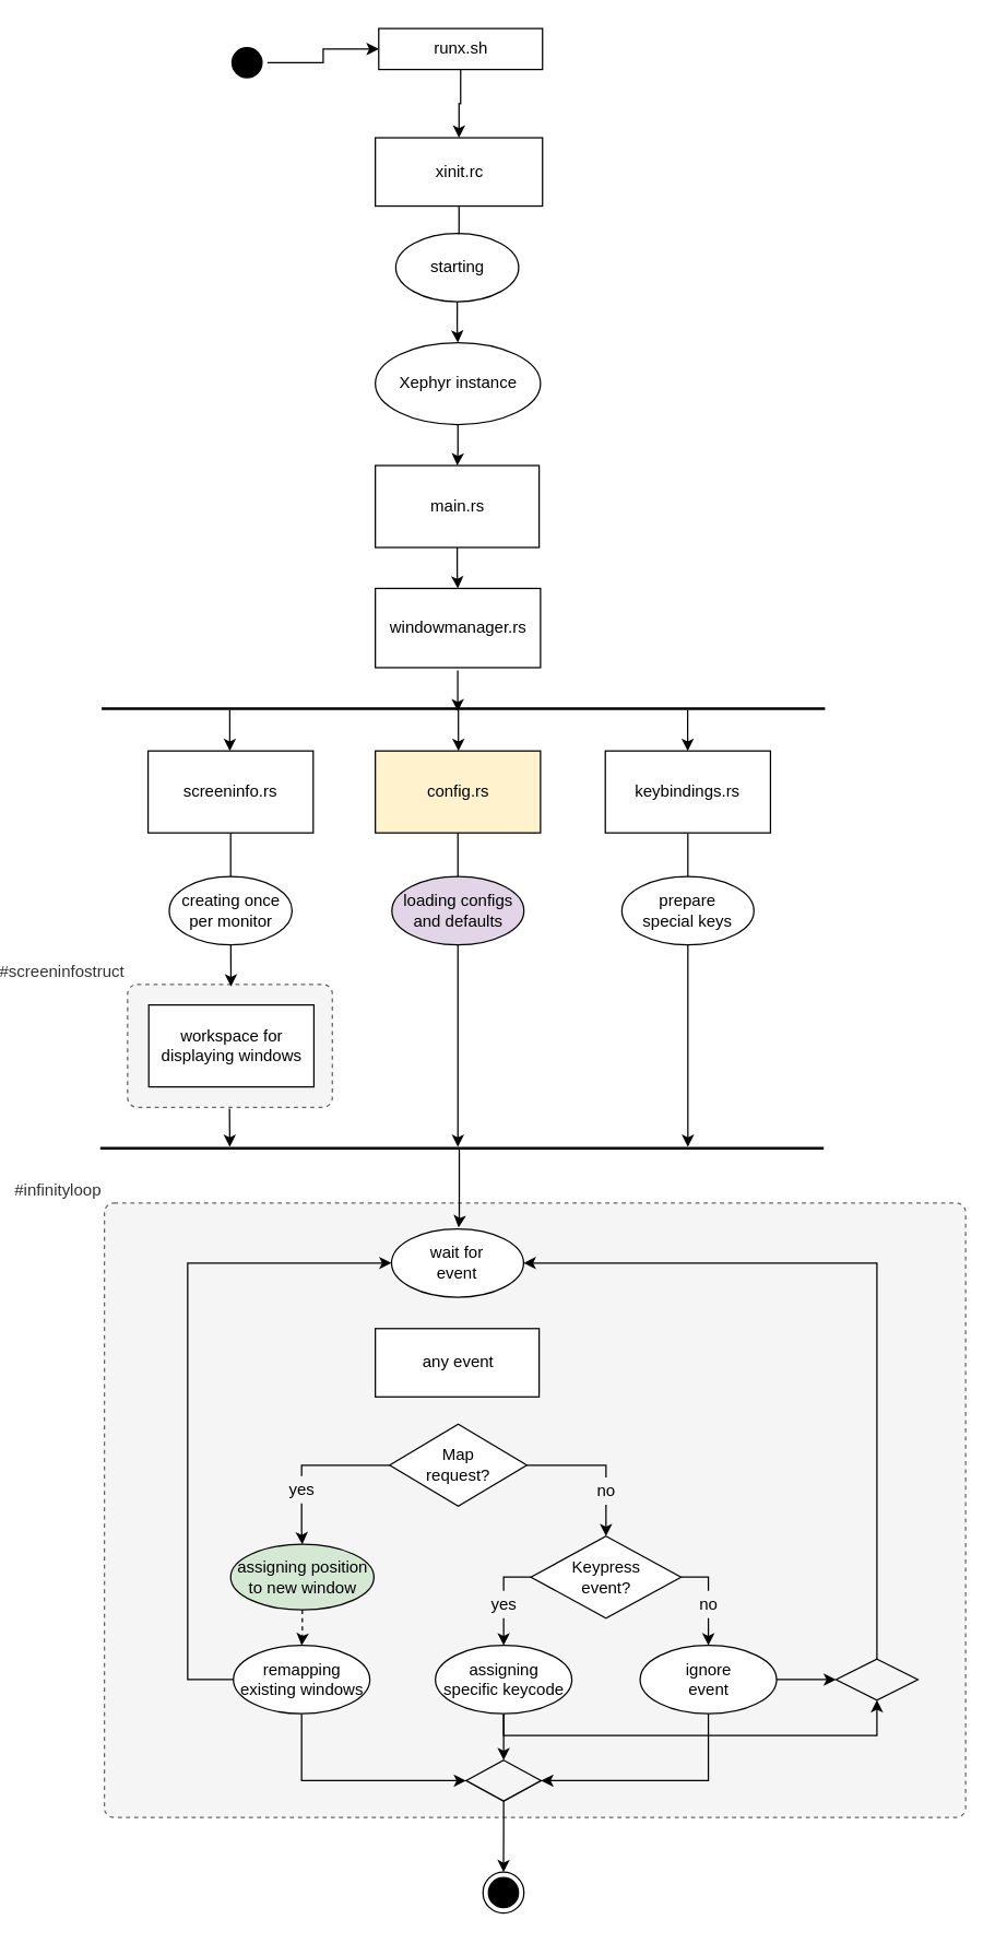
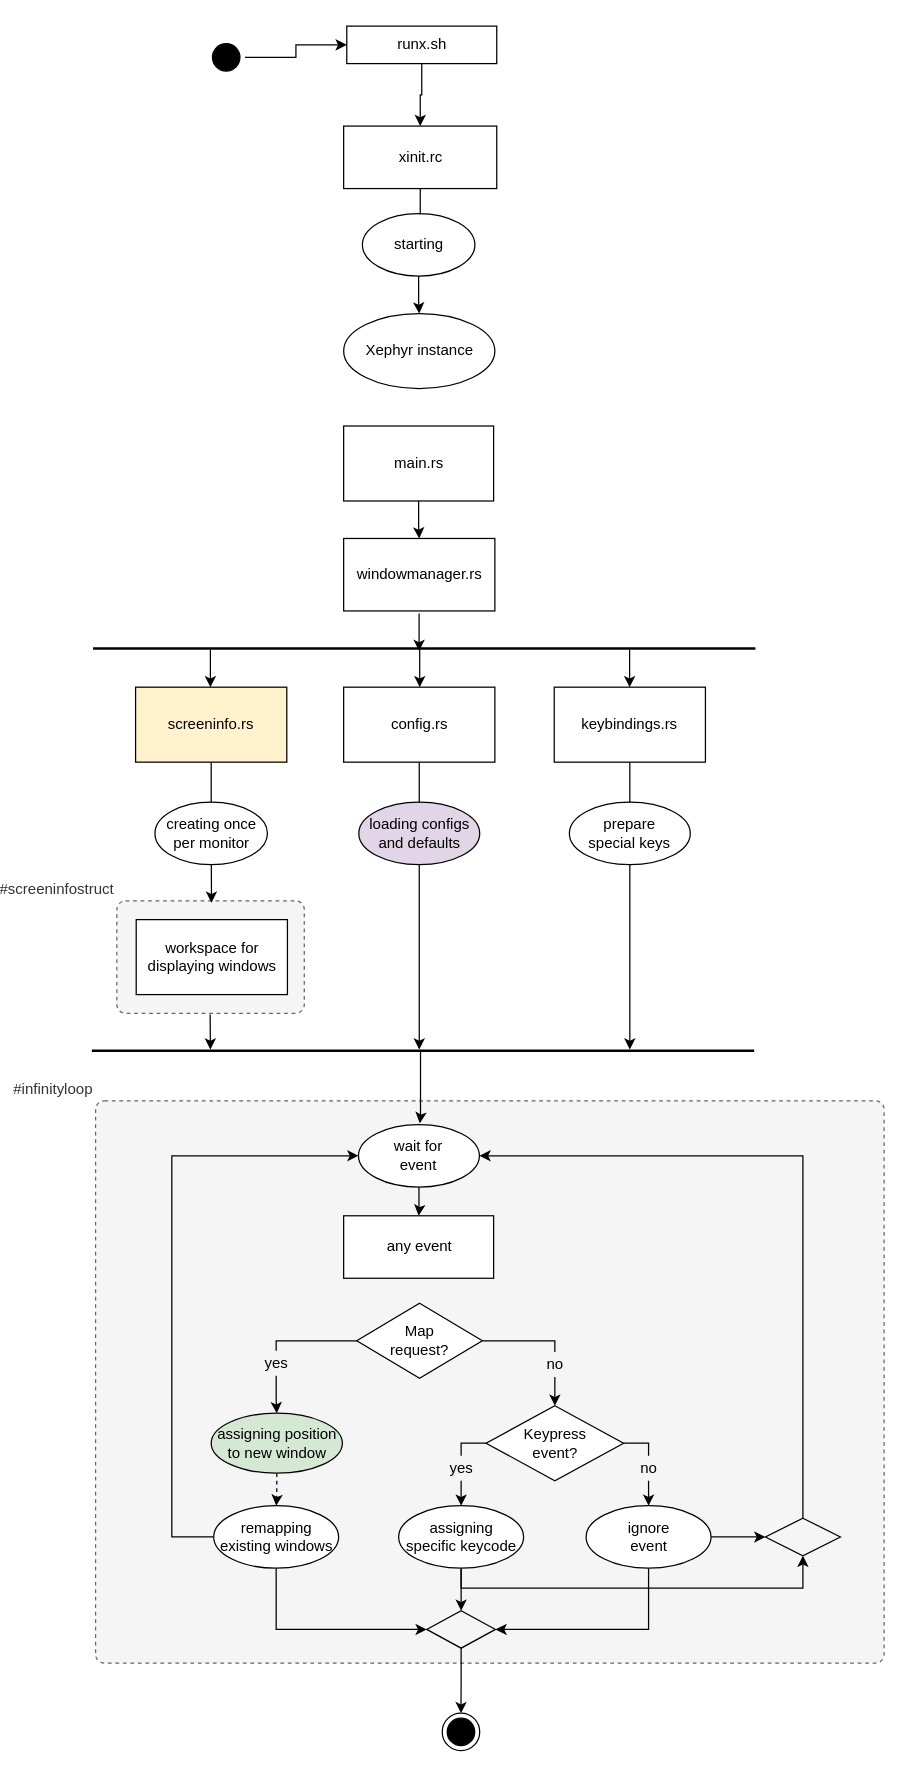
  <mxCell id="0" />
  <mxCell id="1" parent="0" />
  <mxCell id="2" value="#screeninfostruct" style="rounded=1;whiteSpace=wrap;html=1;absoluteArcSize=1;arcSize=14;strokeWidth=1;shadow=0;glass=0;sketch=0;fillStyle=solid;dashed=1;fillColor=#f5f5f5;strokeColor=#666666;fontColor=#333333;labelPosition=left;verticalLabelPosition=top;align=right;verticalAlign=bottom;" parent="1" vertex="1"><mxGeometry x="40" y="720" width="150" height="90" as="geometry" /></mxCell>
  <mxCell id="3" value="#infinityloop" style="rounded=1;whiteSpace=wrap;html=1;absoluteArcSize=1;arcSize=14;strokeWidth=1;shadow=0;glass=0;sketch=0;fillStyle=solid;dashed=1;fillColor=#f5f5f5;strokeColor=#666666;fontColor=#333333;labelPosition=left;verticalLabelPosition=top;align=right;verticalAlign=bottom;" parent="1" vertex="1"><mxGeometry x="23" y="880" width="631" height="450" as="geometry" /></mxCell>
  <mxCell id="4" style="edgeStyle=orthogonalEdgeStyle;rounded=0;orthogonalLoop=1;jettySize=auto;html=1;entryX=0;entryY=0.5;entryDx=0;entryDy=0;fontFamily=Helvetica;fontSize=12;fontColor=default;" parent="1" source="5" target="7" edge="1"><mxGeometry relative="1" as="geometry" /></mxCell>
  <mxCell id="5" value="" style="ellipse;html=1;shape=startState;fillColor=#000000;strokeColor=#000000;rounded=0;" parent="1" vertex="1"><mxGeometry x="112.5" y="30" width="30" height="30" as="geometry" /></mxCell>
  <mxCell id="6" style="edgeStyle=orthogonalEdgeStyle;rounded=0;orthogonalLoop=1;jettySize=auto;html=1;exitX=0.5;exitY=1;exitDx=0;exitDy=0;" parent="1" source="7" target="9" edge="1"><mxGeometry relative="1" as="geometry" /></mxCell>
  <mxCell id="7" value="runx.sh" style="html=1;rounded=0;" parent="1" vertex="1"><mxGeometry x="224" y="20" width="120" height="30" as="geometry" /></mxCell>
  <mxCell id="8" style="edgeStyle=orthogonalEdgeStyle;rounded=0;orthogonalLoop=1;jettySize=auto;html=1;fontFamily=Helvetica;fontSize=12;fontColor=default;startArrow=none;" parent="1" source="58" target="44" edge="1"><mxGeometry relative="1" as="geometry" /></mxCell>
  <mxCell id="9" value="xinit.rc" style="html=1;rounded=0;" parent="1" vertex="1"><mxGeometry x="221.5" y="100" width="122.5" height="50" as="geometry" /></mxCell>
  <mxCell id="10" value="" style="edgeStyle=orthogonalEdgeStyle;rounded=0;orthogonalLoop=1;jettySize=auto;html=1;" parent="1" source="11" target="12" edge="1"><mxGeometry relative="1" as="geometry" /></mxCell>
  <mxCell id="11" value="main.rs" style="whiteSpace=wrap;html=1;rounded=0;" parent="1" vertex="1"><mxGeometry x="221.5" y="340" width="120" height="60" as="geometry" /></mxCell>
  <mxCell id="12" value="windowmanager.rs" style="whiteSpace=wrap;html=1;rounded=0;" parent="1" vertex="1"><mxGeometry x="221.5" y="430" width="121" height="58" as="geometry" /></mxCell>
  <mxCell id="13" value="" style="ellipse;html=1;shape=endState;fillColor=#000000;strokeColor=#000000;rounded=0;" parent="1" vertex="1"><mxGeometry x="300.38" y="1370" width="30" height="30" as="geometry" /></mxCell>
  <mxCell id="14" style="edgeStyle=orthogonalEdgeStyle;rounded=0;orthogonalLoop=1;jettySize=auto;html=1;entryX=0.5;entryY=0;entryDx=0;entryDy=0;entryPerimeter=0;fontFamily=Helvetica;fontSize=12;fontColor=default;startArrow=none;" parent="1" source="36" target="25" edge="1"><mxGeometry relative="1" as="geometry" /></mxCell>
  <mxCell id="15" style="edgeStyle=orthogonalEdgeStyle;rounded=0;orthogonalLoop=1;jettySize=auto;html=1;entryX=0.5;entryY=0;entryDx=0;entryDy=0;fontFamily=Helvetica;fontSize=12;fontColor=default;startArrow=none;" parent="1" source="38" target="18" edge="1"><mxGeometry relative="1" as="geometry" /></mxCell>
  <mxCell id="16" value="Map &lt;br&gt;request?" style="strokeWidth=1;html=1;shape=mxgraph.flowchart.decision;whiteSpace=wrap;" parent="1" vertex="1"><mxGeometry x="232" y="1042" width="100.5" height="60" as="geometry" /></mxCell>
  <mxCell id="17" value="" style="edgeStyle=orthogonalEdgeStyle;rounded=0;orthogonalLoop=1;jettySize=auto;html=1;fontFamily=Helvetica;fontSize=12;fontColor=default;dashed=1;" parent="1" source="18" target="21" edge="1"><mxGeometry relative="1" as="geometry" /></mxCell>
  <mxCell id="18" value="assigning position to new window" style="ellipse;whiteSpace=wrap;html=1;rounded=0;fillColor=#d5e8d4;" parent="1" vertex="1"><mxGeometry x="115.5" y="1130" width="105" height="48" as="geometry" /></mxCell>
  <mxCell id="19" style="edgeStyle=orthogonalEdgeStyle;rounded=0;orthogonalLoop=1;jettySize=auto;html=1;entryX=0;entryY=0.5;entryDx=0;entryDy=0;entryPerimeter=0;fontFamily=Helvetica;fontSize=12;fontColor=default;" parent="1" source="21" target="62" edge="1"><mxGeometry relative="1" as="geometry"><Array as="points"><mxPoint x="168" y="1303" /></Array></mxGeometry></mxCell>
  <mxCell id="20" style="edgeStyle=orthogonalEdgeStyle;rounded=0;orthogonalLoop=1;jettySize=auto;html=1;entryX=0;entryY=0.5;entryDx=0;entryDy=0;" edge="1" parent="1" source="21" target="64"><mxGeometry relative="1" as="geometry"><Array as="points"><mxPoint x="84" y="1229" /><mxPoint x="84" y="924" /></Array></mxGeometry></mxCell>
  <mxCell id="21" value="remapping existing windows" style="ellipse;whiteSpace=wrap;html=1;rounded=0;" parent="1" vertex="1"><mxGeometry x="117.5" y="1204" width="100" height="50" as="geometry" /></mxCell>
  <mxCell id="22" value="any event" style="html=1;rounded=0;" parent="1" vertex="1"><mxGeometry x="221.5" y="972" width="120" height="50" as="geometry" /></mxCell>
  <mxCell id="23" style="edgeStyle=orthogonalEdgeStyle;rounded=0;orthogonalLoop=1;jettySize=auto;html=1;exitX=0.5;exitY=1;exitDx=0;exitDy=0;entryX=0.5;entryY=0;entryDx=0;entryDy=0;fontFamily=Helvetica;fontSize=12;fontColor=default;startArrow=none;" parent="1" source="29" target="28" edge="1"><mxGeometry relative="1" as="geometry" /></mxCell>
  <mxCell id="24" style="edgeStyle=orthogonalEdgeStyle;rounded=0;orthogonalLoop=1;jettySize=auto;html=1;entryX=0.5;entryY=0;entryDx=0;entryDy=0;fontFamily=Helvetica;fontSize=12;fontColor=default;exitX=0.5;exitY=1;exitDx=0;exitDy=0;startArrow=none;" parent="1" source="34" target="33" edge="1"><mxGeometry relative="1" as="geometry" /></mxCell>
  <mxCell id="25" value="Keypress &lt;br&gt;event?" style="strokeWidth=1;html=1;shape=mxgraph.flowchart.decision;whiteSpace=wrap;" parent="1" vertex="1"><mxGeometry x="335.5" y="1124" width="110" height="60" as="geometry" /></mxCell>
  <mxCell id="26" value="" style="edgeStyle=orthogonalEdgeStyle;rounded=0;orthogonalLoop=1;jettySize=auto;html=1;fontFamily=Helvetica;fontSize=12;fontColor=default;" parent="1" source="28" target="62" edge="1"><mxGeometry relative="1" as="geometry" /></mxCell>
  <mxCell id="27" style="edgeStyle=orthogonalEdgeStyle;rounded=0;orthogonalLoop=1;jettySize=auto;html=1;entryX=0.5;entryY=1;entryDx=0;entryDy=0;entryPerimeter=0;" edge="1" parent="1" source="28" target="66"><mxGeometry relative="1" as="geometry"><Array as="points"><mxPoint x="316" y="1270" /><mxPoint x="589" y="1270" /></Array></mxGeometry></mxCell>
  <mxCell id="28" value="assigning&lt;br&gt;specific keycode" style="ellipse;whiteSpace=wrap;html=1;rounded=0;" parent="1" vertex="1"><mxGeometry x="265.5" y="1204" width="100" height="50" as="geometry" /></mxCell>
  <mxCell id="29" value="yes" style="text;html=1;strokeColor=none;fillColor=none;align=center;verticalAlign=middle;whiteSpace=wrap;rounded=0;strokeWidth=1;fontFamily=Helvetica;fontSize=12;fontColor=default;" parent="1" vertex="1"><mxGeometry x="300.5" y="1164" width="30" height="20" as="geometry" /></mxCell>
  <mxCell id="30" value="" style="edgeStyle=orthogonalEdgeStyle;rounded=0;orthogonalLoop=1;jettySize=auto;html=1;exitX=0;exitY=0.5;exitDx=0;exitDy=0;exitPerimeter=0;entryX=0.5;entryY=0;entryDx=0;entryDy=0;fontFamily=Helvetica;fontSize=12;fontColor=default;endArrow=none;" parent="1" source="25" target="29" edge="1"><mxGeometry relative="1" as="geometry"><mxPoint x="335.5" y="1154" as="sourcePoint" /><mxPoint x="315.5" y="1204" as="targetPoint" /></mxGeometry></mxCell>
  <mxCell id="31" style="edgeStyle=orthogonalEdgeStyle;rounded=0;orthogonalLoop=1;jettySize=auto;html=1;entryX=1;entryY=0.5;entryDx=0;entryDy=0;entryPerimeter=0;fontFamily=Helvetica;fontSize=12;fontColor=default;" parent="1" source="33" target="62" edge="1"><mxGeometry relative="1" as="geometry"><Array as="points"><mxPoint x="466" y="1303" /></Array></mxGeometry></mxCell>
  <mxCell id="32" value="" style="edgeStyle=orthogonalEdgeStyle;rounded=0;orthogonalLoop=1;jettySize=auto;html=1;" edge="1" parent="1" source="33" target="66"><mxGeometry relative="1" as="geometry" /></mxCell>
  <mxCell id="33" value="ignore&lt;br&gt;event" style="ellipse;whiteSpace=wrap;html=1;rounded=0;" parent="1" vertex="1"><mxGeometry x="415.5" y="1204" width="100" height="50" as="geometry" /></mxCell>
  <mxCell id="34" value="no" style="text;html=1;strokeColor=none;fillColor=none;align=center;verticalAlign=middle;whiteSpace=wrap;rounded=0;strokeWidth=1;fontFamily=Helvetica;fontSize=12;fontColor=default;" parent="1" vertex="1"><mxGeometry x="450.5" y="1164" width="30" height="20" as="geometry" /></mxCell>
  <mxCell id="35" value="" style="edgeStyle=orthogonalEdgeStyle;rounded=0;orthogonalLoop=1;jettySize=auto;html=1;entryX=0.5;entryY=0;entryDx=0;entryDy=0;fontFamily=Helvetica;fontSize=12;fontColor=default;exitX=1;exitY=0.5;exitDx=0;exitDy=0;exitPerimeter=0;endArrow=none;" parent="1" source="25" target="34" edge="1"><mxGeometry relative="1" as="geometry"><mxPoint x="445.5" y="1154" as="sourcePoint" /><mxPoint x="465.5" y="1204" as="targetPoint" /></mxGeometry></mxCell>
  <mxCell id="36" value="no" style="text;html=1;strokeColor=none;fillColor=none;align=center;verticalAlign=middle;whiteSpace=wrap;rounded=0;strokeWidth=1;fontFamily=Helvetica;fontSize=12;fontColor=default;" parent="1" vertex="1"><mxGeometry x="375.5" y="1081" width="30" height="20" as="geometry" /></mxCell>
  <mxCell id="37" value="" style="edgeStyle=orthogonalEdgeStyle;rounded=0;orthogonalLoop=1;jettySize=auto;html=1;entryX=0.5;entryY=0;entryDx=0;entryDy=0;entryPerimeter=0;fontFamily=Helvetica;fontSize=12;fontColor=default;endArrow=none;" parent="1" source="16" target="36" edge="1"><mxGeometry relative="1" as="geometry"><mxPoint x="332.5" y="1072" as="sourcePoint" /><mxPoint x="390.5" y="1124" as="targetPoint" /><Array as="points"><mxPoint x="390.5" y="1072" /></Array></mxGeometry></mxCell>
  <mxCell id="38" value="yes" style="text;html=1;strokeColor=none;fillColor=none;align=center;verticalAlign=middle;whiteSpace=wrap;rounded=0;strokeWidth=1;fontFamily=Helvetica;fontSize=12;fontColor=default;" parent="1" vertex="1"><mxGeometry x="152.5" y="1080" width="30" height="20" as="geometry" /></mxCell>
  <mxCell id="39" value="" style="edgeStyle=orthogonalEdgeStyle;rounded=0;orthogonalLoop=1;jettySize=auto;html=1;entryX=0.5;entryY=0;entryDx=0;entryDy=0;fontFamily=Helvetica;fontSize=12;fontColor=default;endArrow=none;" parent="1" source="16" target="38" edge="1"><mxGeometry relative="1" as="geometry"><mxPoint x="232" y="1072" as="sourcePoint" /><mxPoint x="167.5" y="1128" as="targetPoint" /><Array as="points"><mxPoint x="167.5" y="1072" /></Array></mxGeometry></mxCell>
  <mxCell id="40" style="edgeStyle=orthogonalEdgeStyle;rounded=0;orthogonalLoop=1;jettySize=auto;html=1;entryX=0.505;entryY=0.017;entryDx=0;entryDy=0;fontFamily=Helvetica;fontSize=12;fontColor=default;entryPerimeter=0;" parent="1" source="41" target="2" edge="1"><mxGeometry relative="1" as="geometry" /></mxCell>
- <mxCell id="41" value="screeninfo.rs" style="whiteSpace=wrap;html=1;rounded=0;" parent="1" vertex="1"><mxGeometry x="55" y="549" width="121" height="60" as="geometry" /></mxCell>
+ <mxCell id="41" value="screeninfo.rs" style="whiteSpace=wrap;html=1;rounded=0;fillColor=#fff2cc;" parent="1" vertex="1"><mxGeometry x="55" y="549" width="121" height="60" as="geometry" /></mxCell>
  <mxCell id="42" value="workspace for displaying windows" style="whiteSpace=wrap;html=1;rounded=0;" parent="1" vertex="1"><mxGeometry x="55.5" y="735" width="121" height="60" as="geometry" /></mxCell>
- <mxCell id="43" style="edgeStyle=orthogonalEdgeStyle;rounded=0;orthogonalLoop=1;jettySize=auto;html=1;entryX=0.5;entryY=0;entryDx=0;entryDy=0;fontFamily=Helvetica;fontSize=12;fontColor=default;" parent="1" source="44" target="11" edge="1"><mxGeometry relative="1" as="geometry" /></mxCell>
  <mxCell id="44" value="Xephyr instance" style="ellipse;whiteSpace=wrap;html=1;" parent="1" vertex="1"><mxGeometry x="221.5" y="250" width="121" height="60" as="geometry" /></mxCell>
  <mxCell id="45" style="edgeStyle=orthogonalEdgeStyle;rounded=0;orthogonalLoop=1;jettySize=auto;html=1;fontFamily=Helvetica;fontSize=12;fontColor=default;" parent="1" source="46" edge="1"><mxGeometry relative="1" as="geometry"><mxPoint x="282" y="839" as="targetPoint" /></mxGeometry></mxCell>
- <mxCell id="46" value="config.rs" style="whiteSpace=wrap;html=1;rounded=0;fillColor=#fff2cc;" parent="1" vertex="1"><mxGeometry x="221.5" y="549" width="121" height="60" as="geometry" /></mxCell>
+ <mxCell id="46" value="config.rs" style="whiteSpace=wrap;html=1;rounded=0;" parent="1" vertex="1"><mxGeometry x="221.5" y="549" width="121" height="60" as="geometry" /></mxCell>
  <mxCell id="47" value="loading configs&lt;br&gt;and defaults" style="ellipse;whiteSpace=wrap;html=1;rounded=0;fillColor=#e1d5e7;" parent="1" vertex="1"><mxGeometry x="233.63" y="641" width="96.75" height="50" as="geometry" /></mxCell>
  <mxCell id="48" style="edgeStyle=orthogonalEdgeStyle;rounded=0;orthogonalLoop=1;jettySize=auto;html=1;fontFamily=Helvetica;fontSize=12;fontColor=default;" parent="1" source="49" edge="1"><mxGeometry relative="1" as="geometry"><mxPoint x="450.5" y="839" as="targetPoint" /></mxGeometry></mxCell>
  <mxCell id="49" value="keybindings.rs" style="whiteSpace=wrap;html=1;rounded=0;" parent="1" vertex="1"><mxGeometry x="390" y="549" width="121" height="60" as="geometry" /></mxCell>
  <mxCell id="50" value="prepare &lt;br&gt;special keys" style="ellipse;whiteSpace=wrap;html=1;rounded=0;" parent="1" vertex="1"><mxGeometry x="402.13" y="641" width="96.75" height="50" as="geometry" /></mxCell>
  <mxCell id="51" value="creating once per monitor" style="ellipse;whiteSpace=wrap;html=1;rounded=0;" parent="1" vertex="1"><mxGeometry x="70.5" y="641" width="90" height="50" as="geometry" /></mxCell>
  <mxCell id="52" value="" style="line;strokeWidth=2;fillColor=none;align=left;verticalAlign=middle;spacingTop=-1;spacingLeft=3;spacingRight=3;rotatable=0;labelPosition=right;points=[];portConstraint=eastwest;strokeColor=inherit;fontFamily=Helvetica;fontSize=12;fontColor=default;html=1;" parent="1" vertex="1"><mxGeometry x="21" y="514" width="530" height="8" as="geometry" /></mxCell>
  <mxCell id="53" value="" style="line;strokeWidth=2;fillColor=none;align=left;verticalAlign=middle;spacingTop=-1;spacingLeft=3;spacingRight=3;rotatable=0;labelPosition=right;points=[];portConstraint=eastwest;strokeColor=inherit;fontFamily=Helvetica;fontSize=12;fontColor=default;html=1;" parent="1" vertex="1"><mxGeometry x="20" y="836" width="530" height="8" as="geometry" /></mxCell>
  <mxCell id="54" style="edgeStyle=orthogonalEdgeStyle;rounded=0;orthogonalLoop=1;jettySize=auto;html=1;fontFamily=Helvetica;fontSize=12;fontColor=default;" parent="1" edge="1"><mxGeometry relative="1" as="geometry"><mxPoint x="282.36" y="549" as="targetPoint" /><mxPoint x="282.36" y="519" as="sourcePoint" /></mxGeometry></mxCell>
  <mxCell id="55" style="edgeStyle=orthogonalEdgeStyle;rounded=0;orthogonalLoop=1;jettySize=auto;html=1;fontFamily=Helvetica;fontSize=12;fontColor=default;" parent="1" edge="1"><mxGeometry x="-0.267" y="-132" relative="1" as="geometry"><mxPoint x="114.86" y="549" as="targetPoint" /><mxPoint x="114.86" y="519" as="sourcePoint" /><mxPoint as="offset" /></mxGeometry></mxCell>
  <mxCell id="56" style="edgeStyle=orthogonalEdgeStyle;rounded=0;orthogonalLoop=1;jettySize=auto;html=1;fontFamily=Helvetica;fontSize=12;fontColor=default;" parent="1" edge="1"><mxGeometry relative="1" as="geometry"><mxPoint x="450.33" y="549" as="targetPoint" /><mxPoint x="450.33" y="519" as="sourcePoint" /></mxGeometry></mxCell>
  <mxCell id="57" style="edgeStyle=orthogonalEdgeStyle;rounded=0;orthogonalLoop=1;jettySize=auto;html=1;fontFamily=Helvetica;fontSize=12;fontColor=default;entryX=0.179;entryY=0.375;entryDx=0;entryDy=0;entryPerimeter=0;" parent="1" target="53" edge="1"><mxGeometry relative="1" as="geometry"><mxPoint x="114.66" y="841" as="targetPoint" /><mxPoint x="114.66" y="811" as="sourcePoint" /></mxGeometry></mxCell>
  <mxCell id="58" value="starting" style="ellipse;whiteSpace=wrap;html=1;rounded=0;" parent="1" vertex="1"><mxGeometry x="236.51" y="170" width="90" height="50" as="geometry" /></mxCell>
  <mxCell id="59" value="" style="edgeStyle=orthogonalEdgeStyle;rounded=0;orthogonalLoop=1;jettySize=auto;html=1;fontFamily=Helvetica;fontSize=12;fontColor=default;endArrow=none;" parent="1" source="9" target="58" edge="1"><mxGeometry relative="1" as="geometry"><mxPoint x="281.532" y="150" as="sourcePoint" /><mxPoint x="281.984" y="250" as="targetPoint" /></mxGeometry></mxCell>
  <mxCell id="60" style="edgeStyle=orthogonalEdgeStyle;rounded=0;orthogonalLoop=1;jettySize=auto;html=1;fontFamily=Helvetica;fontSize=12;fontColor=default;" parent="1" edge="1"><mxGeometry relative="1" as="geometry"><mxPoint x="281.87" y="520" as="targetPoint" /><mxPoint x="281.87" y="490" as="sourcePoint" /></mxGeometry></mxCell>
  <mxCell id="61" style="edgeStyle=orthogonalEdgeStyle;rounded=0;orthogonalLoop=1;jettySize=auto;html=1;entryX=0.5;entryY=0;entryDx=0;entryDy=0;fontFamily=Helvetica;fontSize=12;fontColor=default;" parent="1" source="62" target="13" edge="1"><mxGeometry relative="1" as="geometry" /></mxCell>
  <mxCell id="62" value="" style="strokeWidth=1;html=1;shape=mxgraph.flowchart.decision;whiteSpace=wrap;labelBackgroundColor=default;strokeColor=inherit;fontFamily=Helvetica;fontSize=12;fontColor=default;fillColor=none;" parent="1" vertex="1"><mxGeometry x="288" y="1288" width="55" height="30" as="geometry" /></mxCell>
+ <mxCell id="63" value="" style="edgeStyle=orthogonalEdgeStyle;rounded=0;orthogonalLoop=1;jettySize=auto;html=1;" edge="1" parent="1" source="64" target="22"><mxGeometry relative="1" as="geometry" /></mxCell>
  <mxCell id="64" value="wait for&lt;br&gt;event" style="ellipse;whiteSpace=wrap;html=1;rounded=0;" vertex="1" parent="1"><mxGeometry x="233.37" y="899" width="96.75" height="50" as="geometry" /></mxCell>
  <mxCell id="65" style="edgeStyle=orthogonalEdgeStyle;rounded=0;orthogonalLoop=1;jettySize=auto;html=1;exitX=0.5;exitY=0;exitDx=0;exitDy=0;exitPerimeter=0;entryX=1;entryY=0.5;entryDx=0;entryDy=0;" edge="1" parent="1" source="66" target="64"><mxGeometry relative="1" as="geometry" /></mxCell>
  <mxCell id="66" value="" style="strokeWidth=1;html=1;shape=mxgraph.flowchart.decision;whiteSpace=wrap;labelBackgroundColor=default;strokeColor=inherit;fontFamily=Helvetica;fontSize=12;fontColor=default;fillColor=none;" vertex="1" parent="1"><mxGeometry x="559" y="1214" width="60" height="30" as="geometry" /></mxCell>
  <mxCell id="67" style="edgeStyle=orthogonalEdgeStyle;rounded=0;orthogonalLoop=1;jettySize=auto;html=1;fontFamily=Helvetica;fontSize=12;fontColor=default;" edge="1" parent="1"><mxGeometry relative="1" as="geometry"><Array as="points"><mxPoint x="283" y="893" /></Array><mxPoint x="283" y="840" as="sourcePoint" /><mxPoint x="282.5" y="898" as="targetPoint" /></mxGeometry></mxCell>
